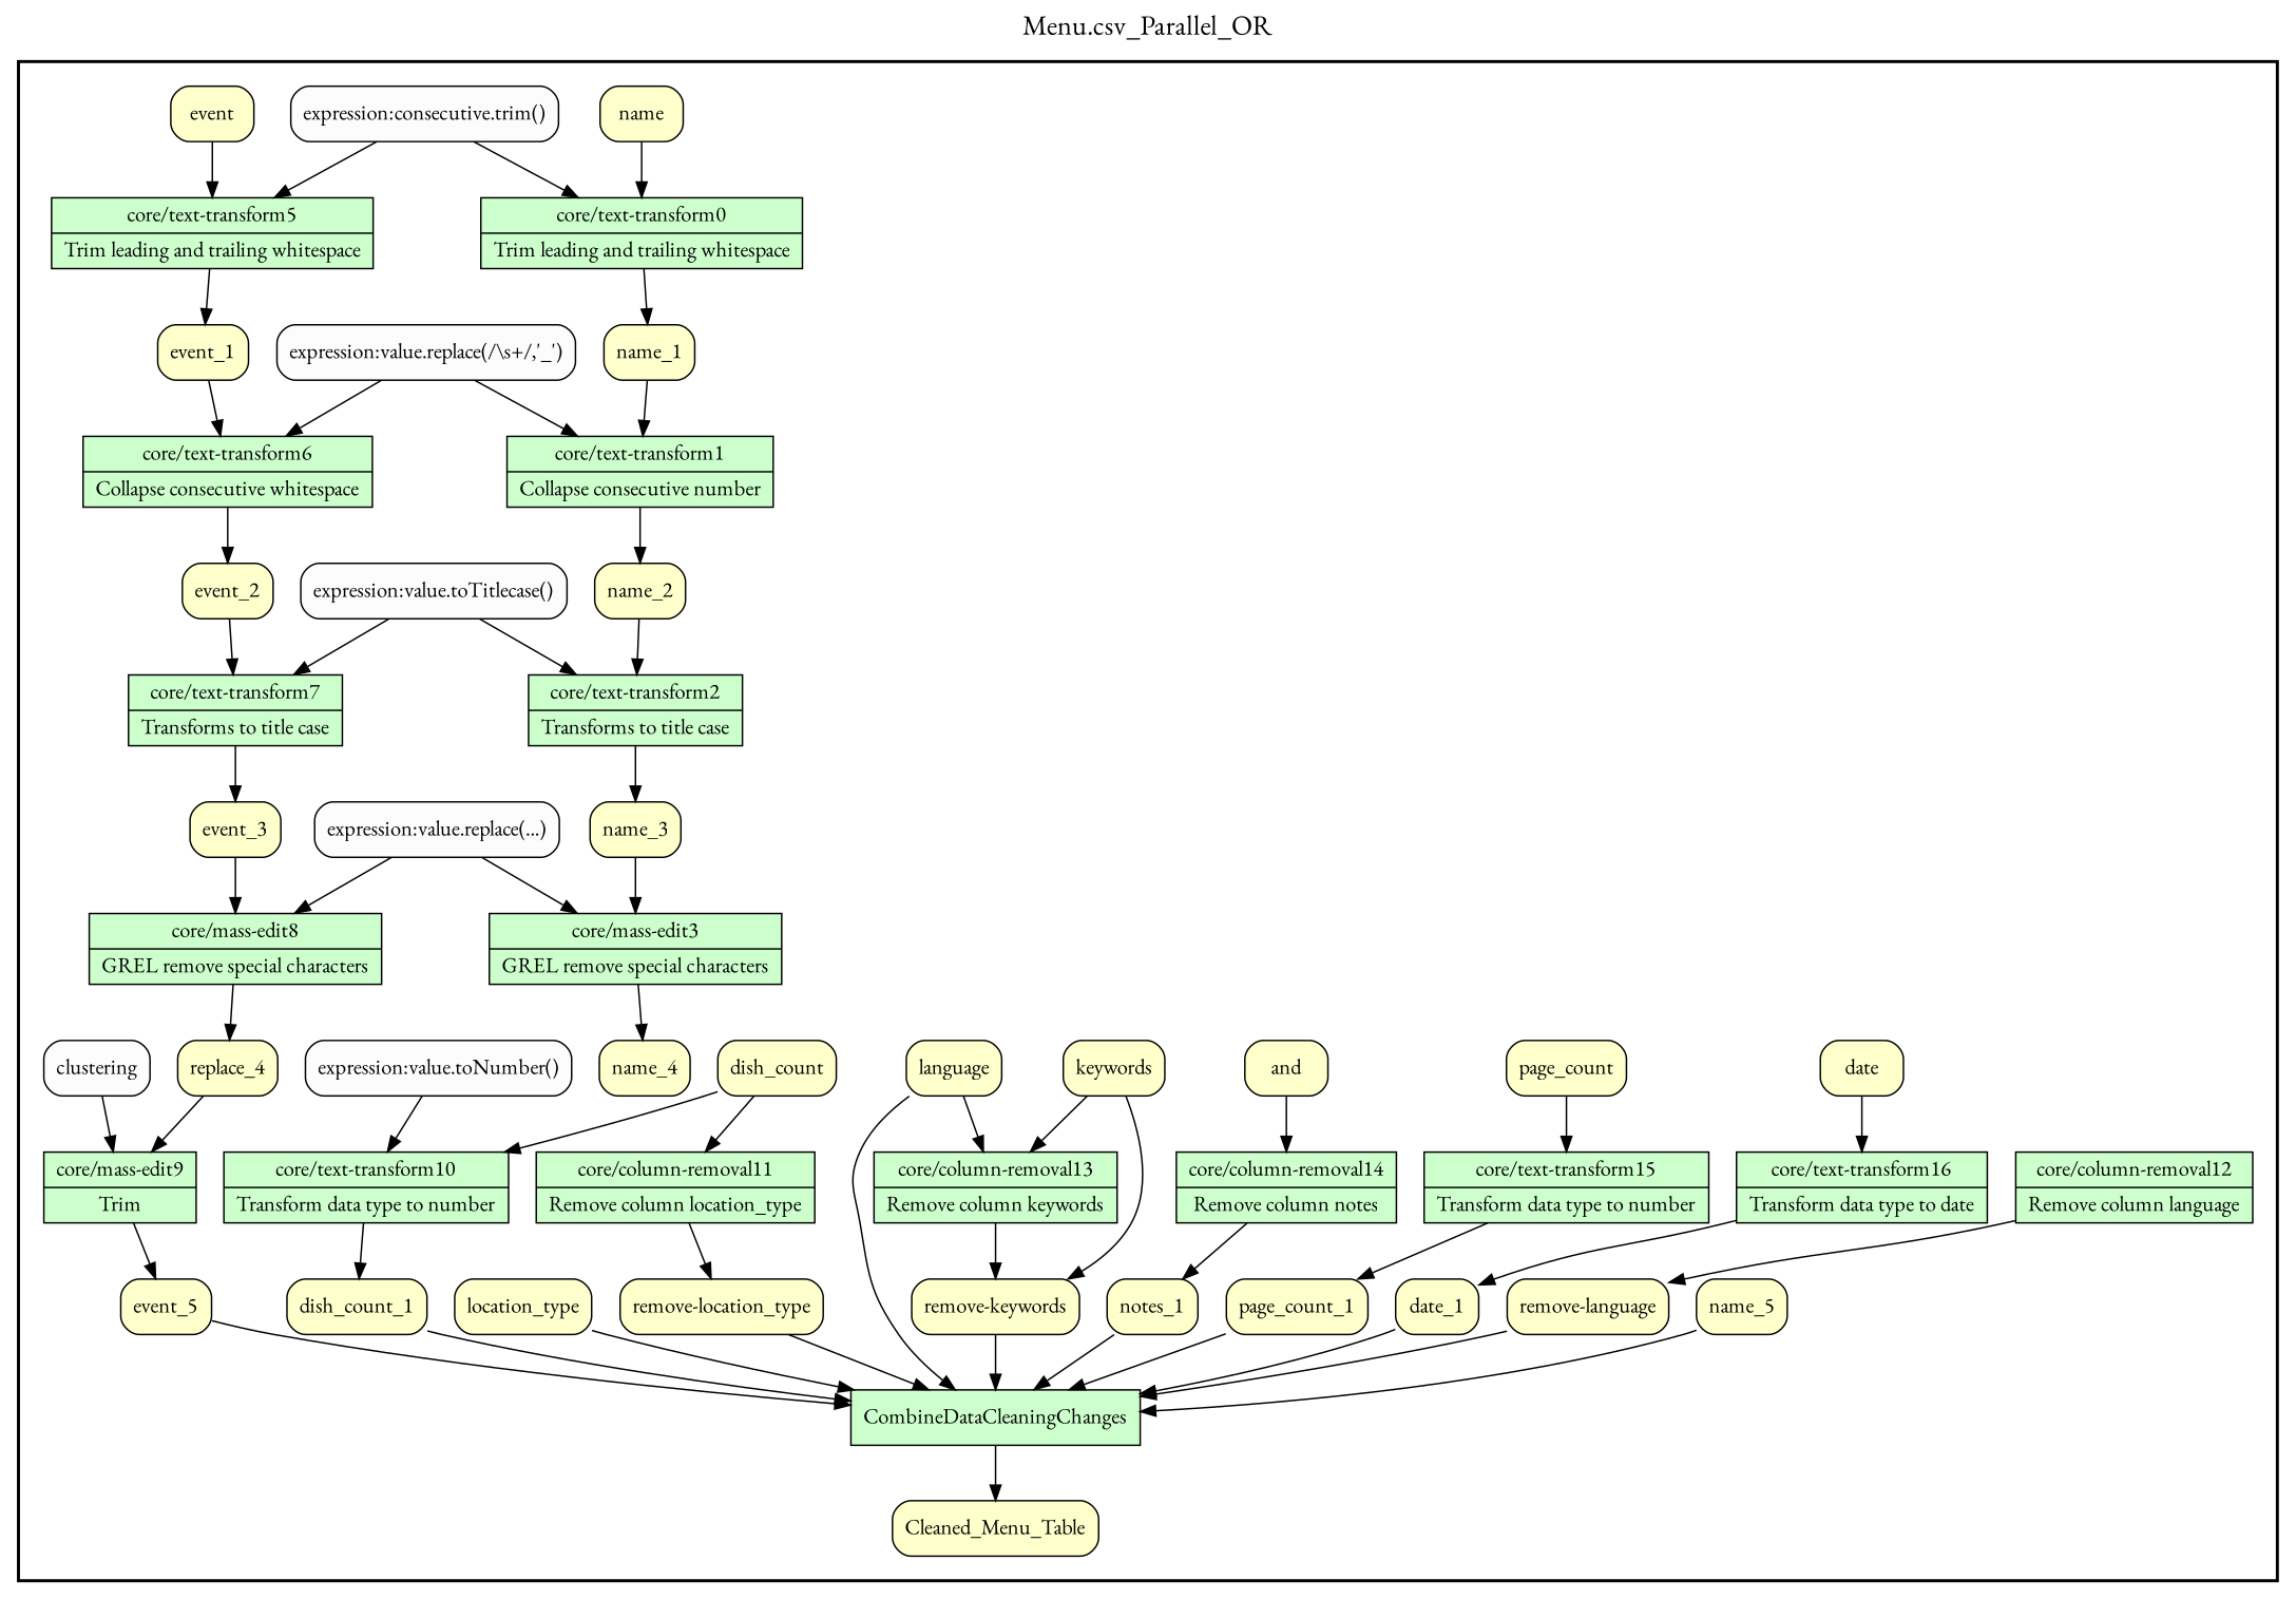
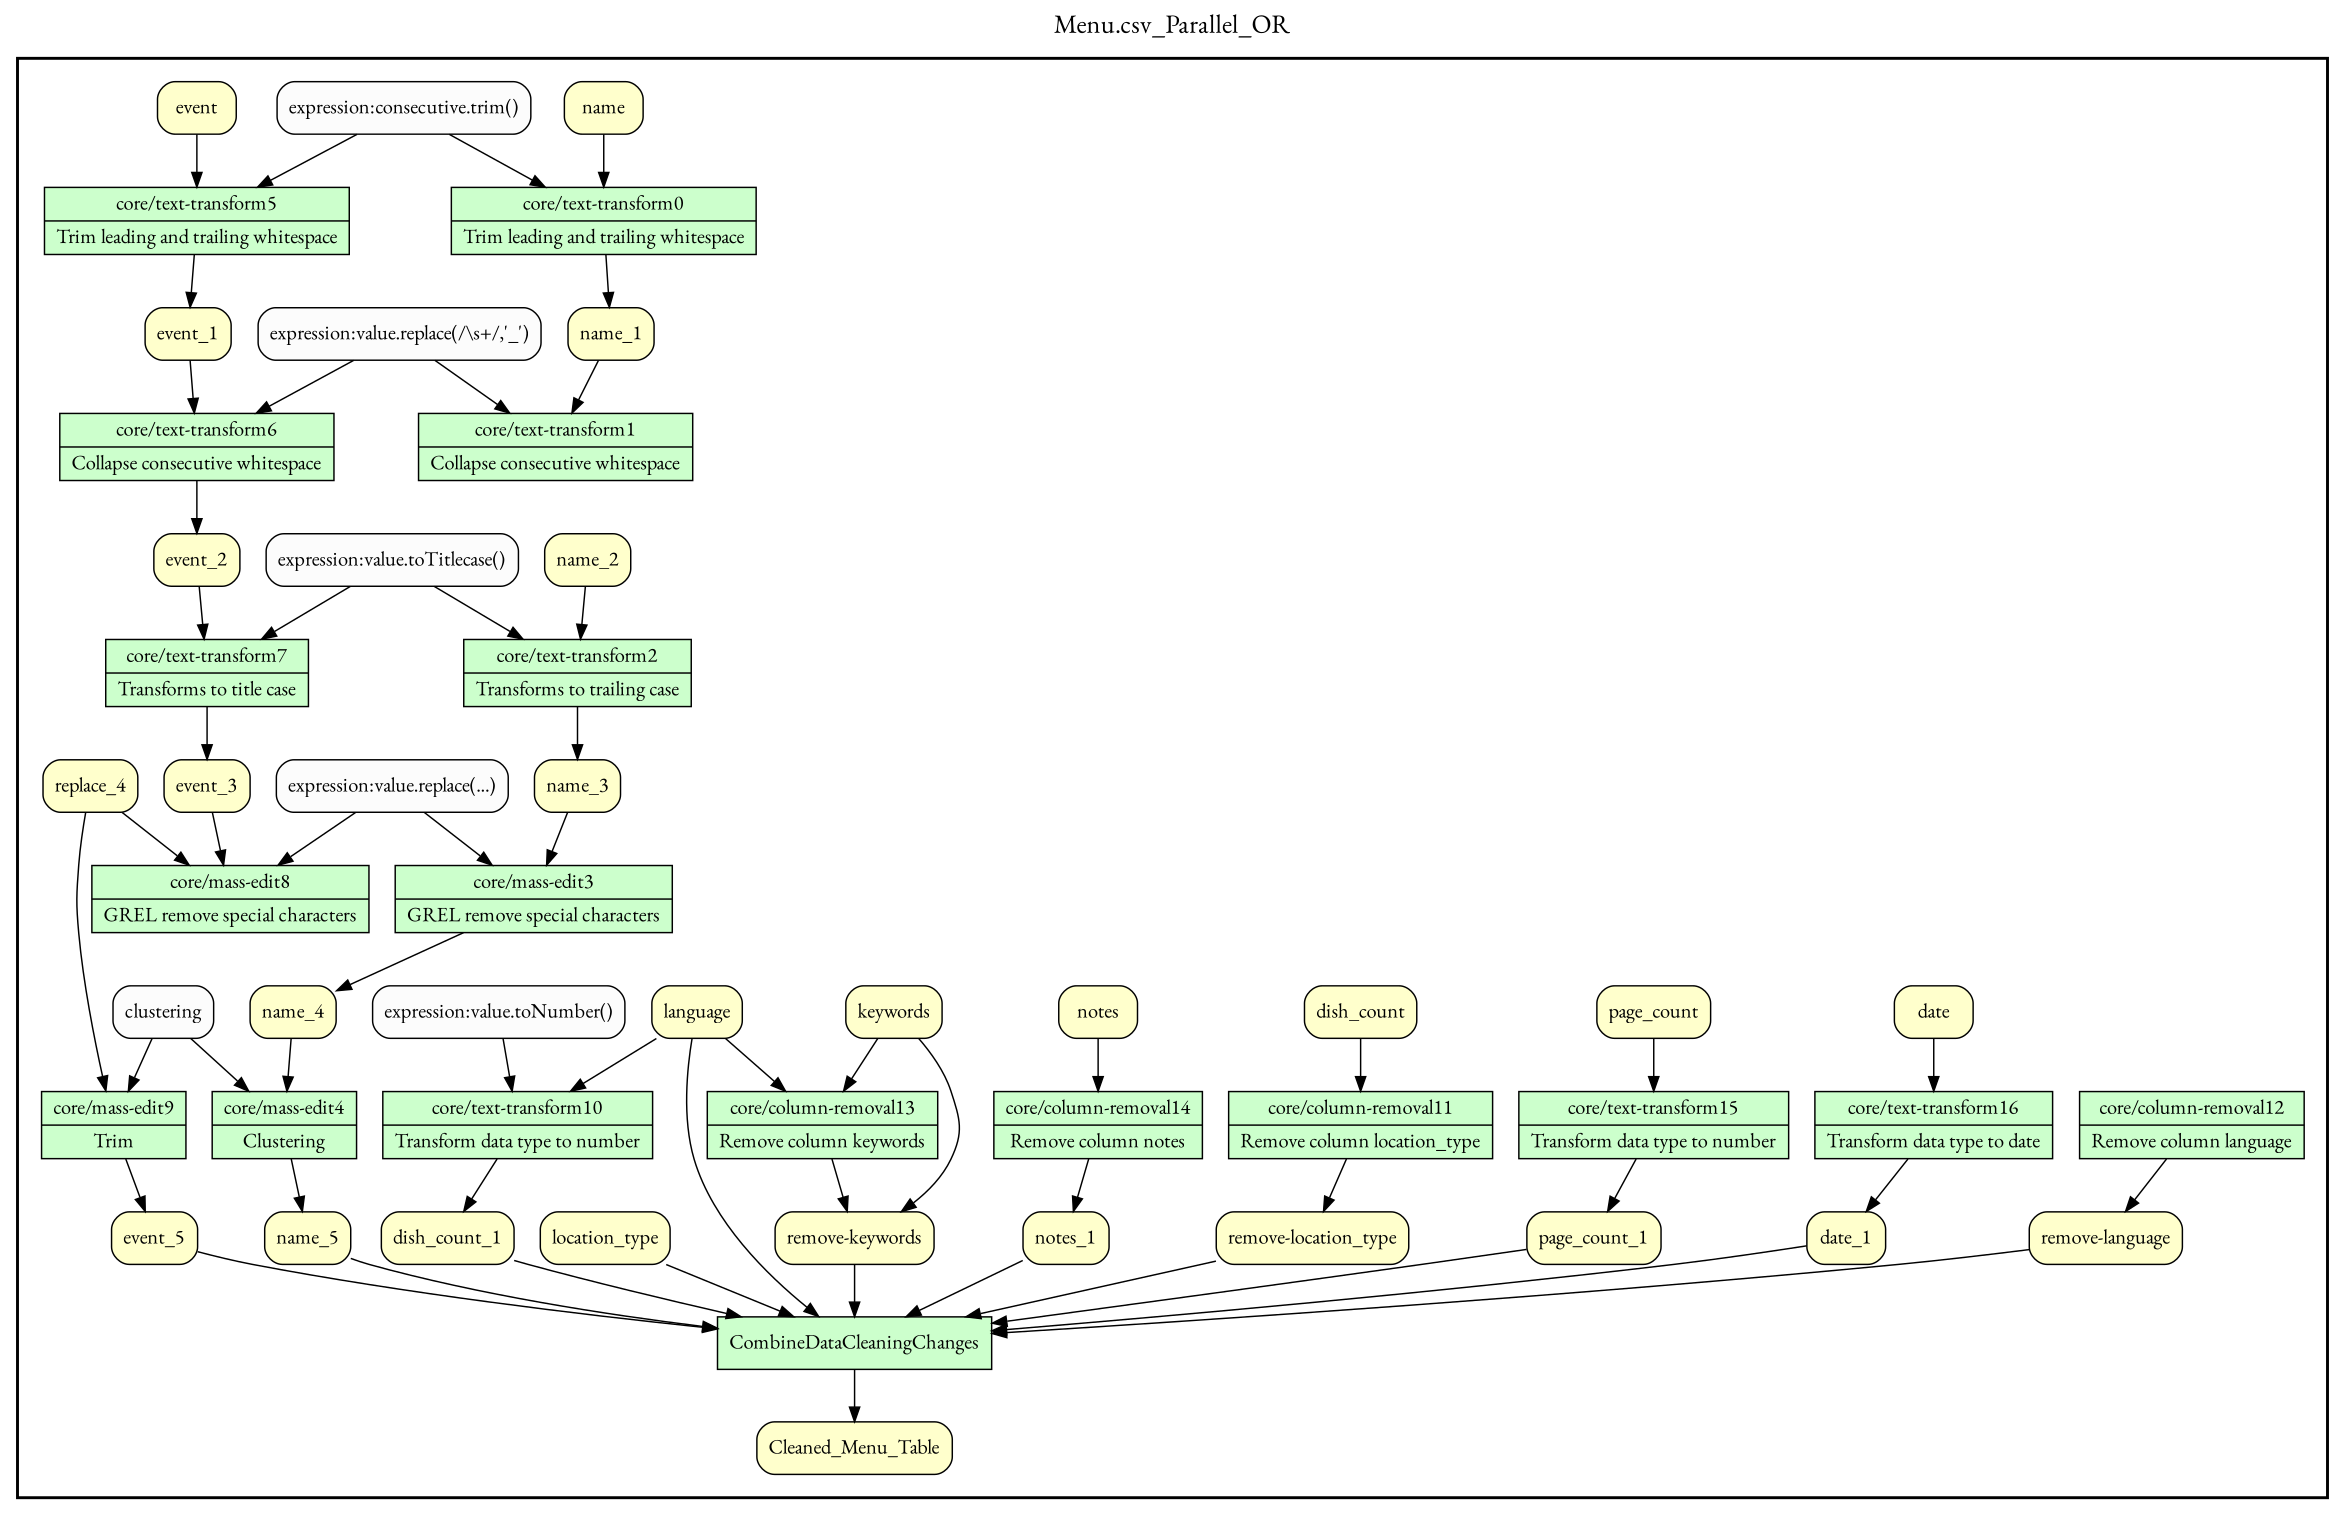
  digraph {
    fontname="EB Garamond"
    fontsize=18
    label="Menu.csv_Parallel_OR"
    labelloc=t
    rankdir=TB
    node [fillcolor="#FFFFCC" fontname="EB Garamond" peripheries=1 shape=box style="rounded,filled"]
    edge [fontname="EB Garamond"]
    n1 [fillcolor="#CCFFCC" label="{<f0> core/text-transform0 |<f1> Trim leading and trailing whitespace}" rankdir=LR shape=record style=filled]
    name_1
-   n3 [fillcolor="#CCFFCC" label="{<f0> core/text-transform1 |<f1> Collapse consecutive number}" rankdir=LR shape=record style=filled]
+   n3 [fillcolor="#CCFFCC" label="{<f0> core/text-transform1 |<f1> Collapse consecutive whitespace}" rankdir=LR shape=record style=filled]
    name_2
-   n5 [fillcolor="#CCFFCC" label="{<f0> core/text-transform2 |<f1> Transforms to title case}" rankdir=LR shape=record style=filled]
+   n5 [fillcolor="#CCFFCC" label="{<f0> core/text-transform2 |<f1> Transforms to trailing case}" rankdir=LR shape=record style=filled]
    name_3
    n7 [fillcolor="#CCFFCC" label="{<f0> core/mass-edit3 |<f1> GREL remove special characters}" rankdir=LR shape=record style=filled]
    name_4
+   n9 [fillcolor="#CCFFCC" label="{<f0> core/mass-edit4 |<f1> Clustering}" rankdir=LR shape=record style=filled]
    name_5
    n11 [fillcolor="#CCFFCC" label="{<f0> core/text-transform5 |<f1> Trim leading and trailing whitespace}" rankdir=LR shape=record style=filled]
    event_1
    n13 [fillcolor="#CCFFCC" label="{<f0> core/text-transform6 |<f1> Collapse consecutive whitespace}" rankdir=LR shape=record style=filled]
    event_2
    n15 [fillcolor="#CCFFCC" label="{<f0> core/text-transform7 |<f1> Transforms to title case}" rankdir=LR shape=record style=filled]
    event_3
    n17 [fillcolor="#CCFFCC" label="{<f0> core/mass-edit8 |<f1> GREL remove special characters}" rankdir=LR shape=record style=filled]
    n18 [label=replace_4]
    n19 [fillcolor="#CCFFCC" label="{<f0> core/mass-edit9 |<f1> Trim}" rankdir=LR shape=record style=filled]
    event_5
    n21 [fillcolor="#CCFFCC" label="{<f0> core/text-transform16 |<f1> Transform data type to date}" rankdir=LR shape=record style=filled]
    date_1
    n23 [fillcolor="#CCFFCC" label="{<f0> core/text-transform15 |<f1> Transform data type to number}" rankdir=LR shape=record style=filled]
    page_count_1
    n25 [fillcolor="#CCFFCC" label="{<f0> core/text-transform10 |<f1> Transform data type to number}" rankdir=LR shape=record style=filled]
    dish_count_1
    n27 [fillcolor="#CCFFCC" label="{<f0> core/column-removal14 |<f1> Remove column notes}" rankdir=LR shape=record style=filled]
    notes_1
    n29 [fillcolor="#CCFFCC" label="{<f0> core/column-removal13 |<f1> Remove column keywords}" rankdir=LR shape=record style=filled]
    "remove-keywords"
    n31 [fillcolor="#CCFFCC" label="{<f0> core/column-removal12 |<f1> Remove column language}" rankdir=LR shape=record style=filled]
    "remove-language"
    n33 [fillcolor="#CCFFCC" label="{<f0> core/column-removal11 |<f1> Remove column location_type}" rankdir=LR shape=record style=filled]
    "remove-location_type"
    CombineDataCleaningChanges [fillcolor="#CCFFCC" style=filled]
    Cleaned_Menu_Table
    name
    event
    date
    page_count
    dish_count
-   notes [label=and]
+   notes
    keywords
    language
    location_type
    n46 [fillcolor="#FCFCFC" label="expression:consecutive.trim()"]
    "expression:value.replace(/\\s+/,'_')" [fillcolor="#FCFCFC"]
    "expression:value.toTitlecase()" [fillcolor="#FCFCFC"]
    "expression:value.replace(...)" [fillcolor="#FCFCFC"]
    clustering [fillcolor="#FCFCFC"]
    "expression:value.toNumber()" [fillcolor="#FCFCFC"]
    subgraph cluster_1 {
      color=black
      label=""
      penwidth=2
      subgraph cluster_2 {
        color=black
        label=""
        penwidth=0
        n1
        name_1
        n3
        name_2
        n5
        name_3
        n7
        name_4
+       n9
        name_5
        n11
        event_1
        n13
        event_2
        n15
        event_3
        n17
        n18
        n19
        event_5
        n21
        date_1
        n23
        page_count_1
        n25
        dish_count_1
        n27
        notes_1
        n29
        "remove-keywords"
        n31
        "remove-language"
        n33
        "remove-location_type"
        CombineDataCleaningChanges
        Cleaned_Menu_Table
        name
        event
        date
        page_count
        dish_count
        notes
        keywords
        language
        location_type
        n46
        "expression:value.replace(/\\s+/,'_')"
        "expression:value.toTitlecase()"
        "expression:value.replace(...)"
        clustering
        "expression:value.toNumber()"
      }
    }
    n1 -> name_1
    name_1 -> n3
-   n3 -> name_2
    name_2 -> n5
    n5 -> name_3
    name_3 -> n7
    n7 -> name_4
+   name_4 -> n9
+   n9 -> name_5
    name_5 -> CombineDataCleaningChanges
    n11 -> event_1
    event_1 -> n13
    n13 -> event_2
    event_2 -> n15
    n15 -> event_3
    event_3 -> n17
-   n17 -> n18
+   n18 -> n17
    n18 -> n19
    n19 -> event_5
    event_5 -> CombineDataCleaningChanges
    n21 -> date_1
    date_1 -> CombineDataCleaningChanges
    n23 -> page_count_1
    page_count_1 -> CombineDataCleaningChanges
    n25 -> dish_count_1
    dish_count_1 -> CombineDataCleaningChanges
    n27 -> notes_1
    notes_1 -> CombineDataCleaningChanges
    n29 -> "remove-keywords"
    "remove-keywords" -> CombineDataCleaningChanges
    n31 -> "remove-language"
    "remove-language" -> CombineDataCleaningChanges
    n33 -> "remove-location_type"
    "remove-location_type" -> CombineDataCleaningChanges
    CombineDataCleaningChanges -> Cleaned_Menu_Table
    name -> n1
    event -> n11
    date -> n21
    page_count -> n23
-   dish_count -> n25
+   language -> n25
    dish_count -> n33
    notes -> n27
    keywords -> n29
    keywords -> "remove-keywords"
    language -> n29
    language -> CombineDataCleaningChanges
    location_type -> CombineDataCleaningChanges
    n46 -> n1
    n46 -> n11
    "expression:value.replace(/\\s+/,'_')" -> n3
    "expression:value.replace(/\\s+/,'_')" -> n13
    "expression:value.toTitlecase()" -> n5
    "expression:value.toTitlecase()" -> n15
    "expression:value.replace(...)" -> n7
    "expression:value.replace(...)" -> n17
+   clustering -> n9
    clustering -> n19
    "expression:value.toNumber()" -> n25
  }
